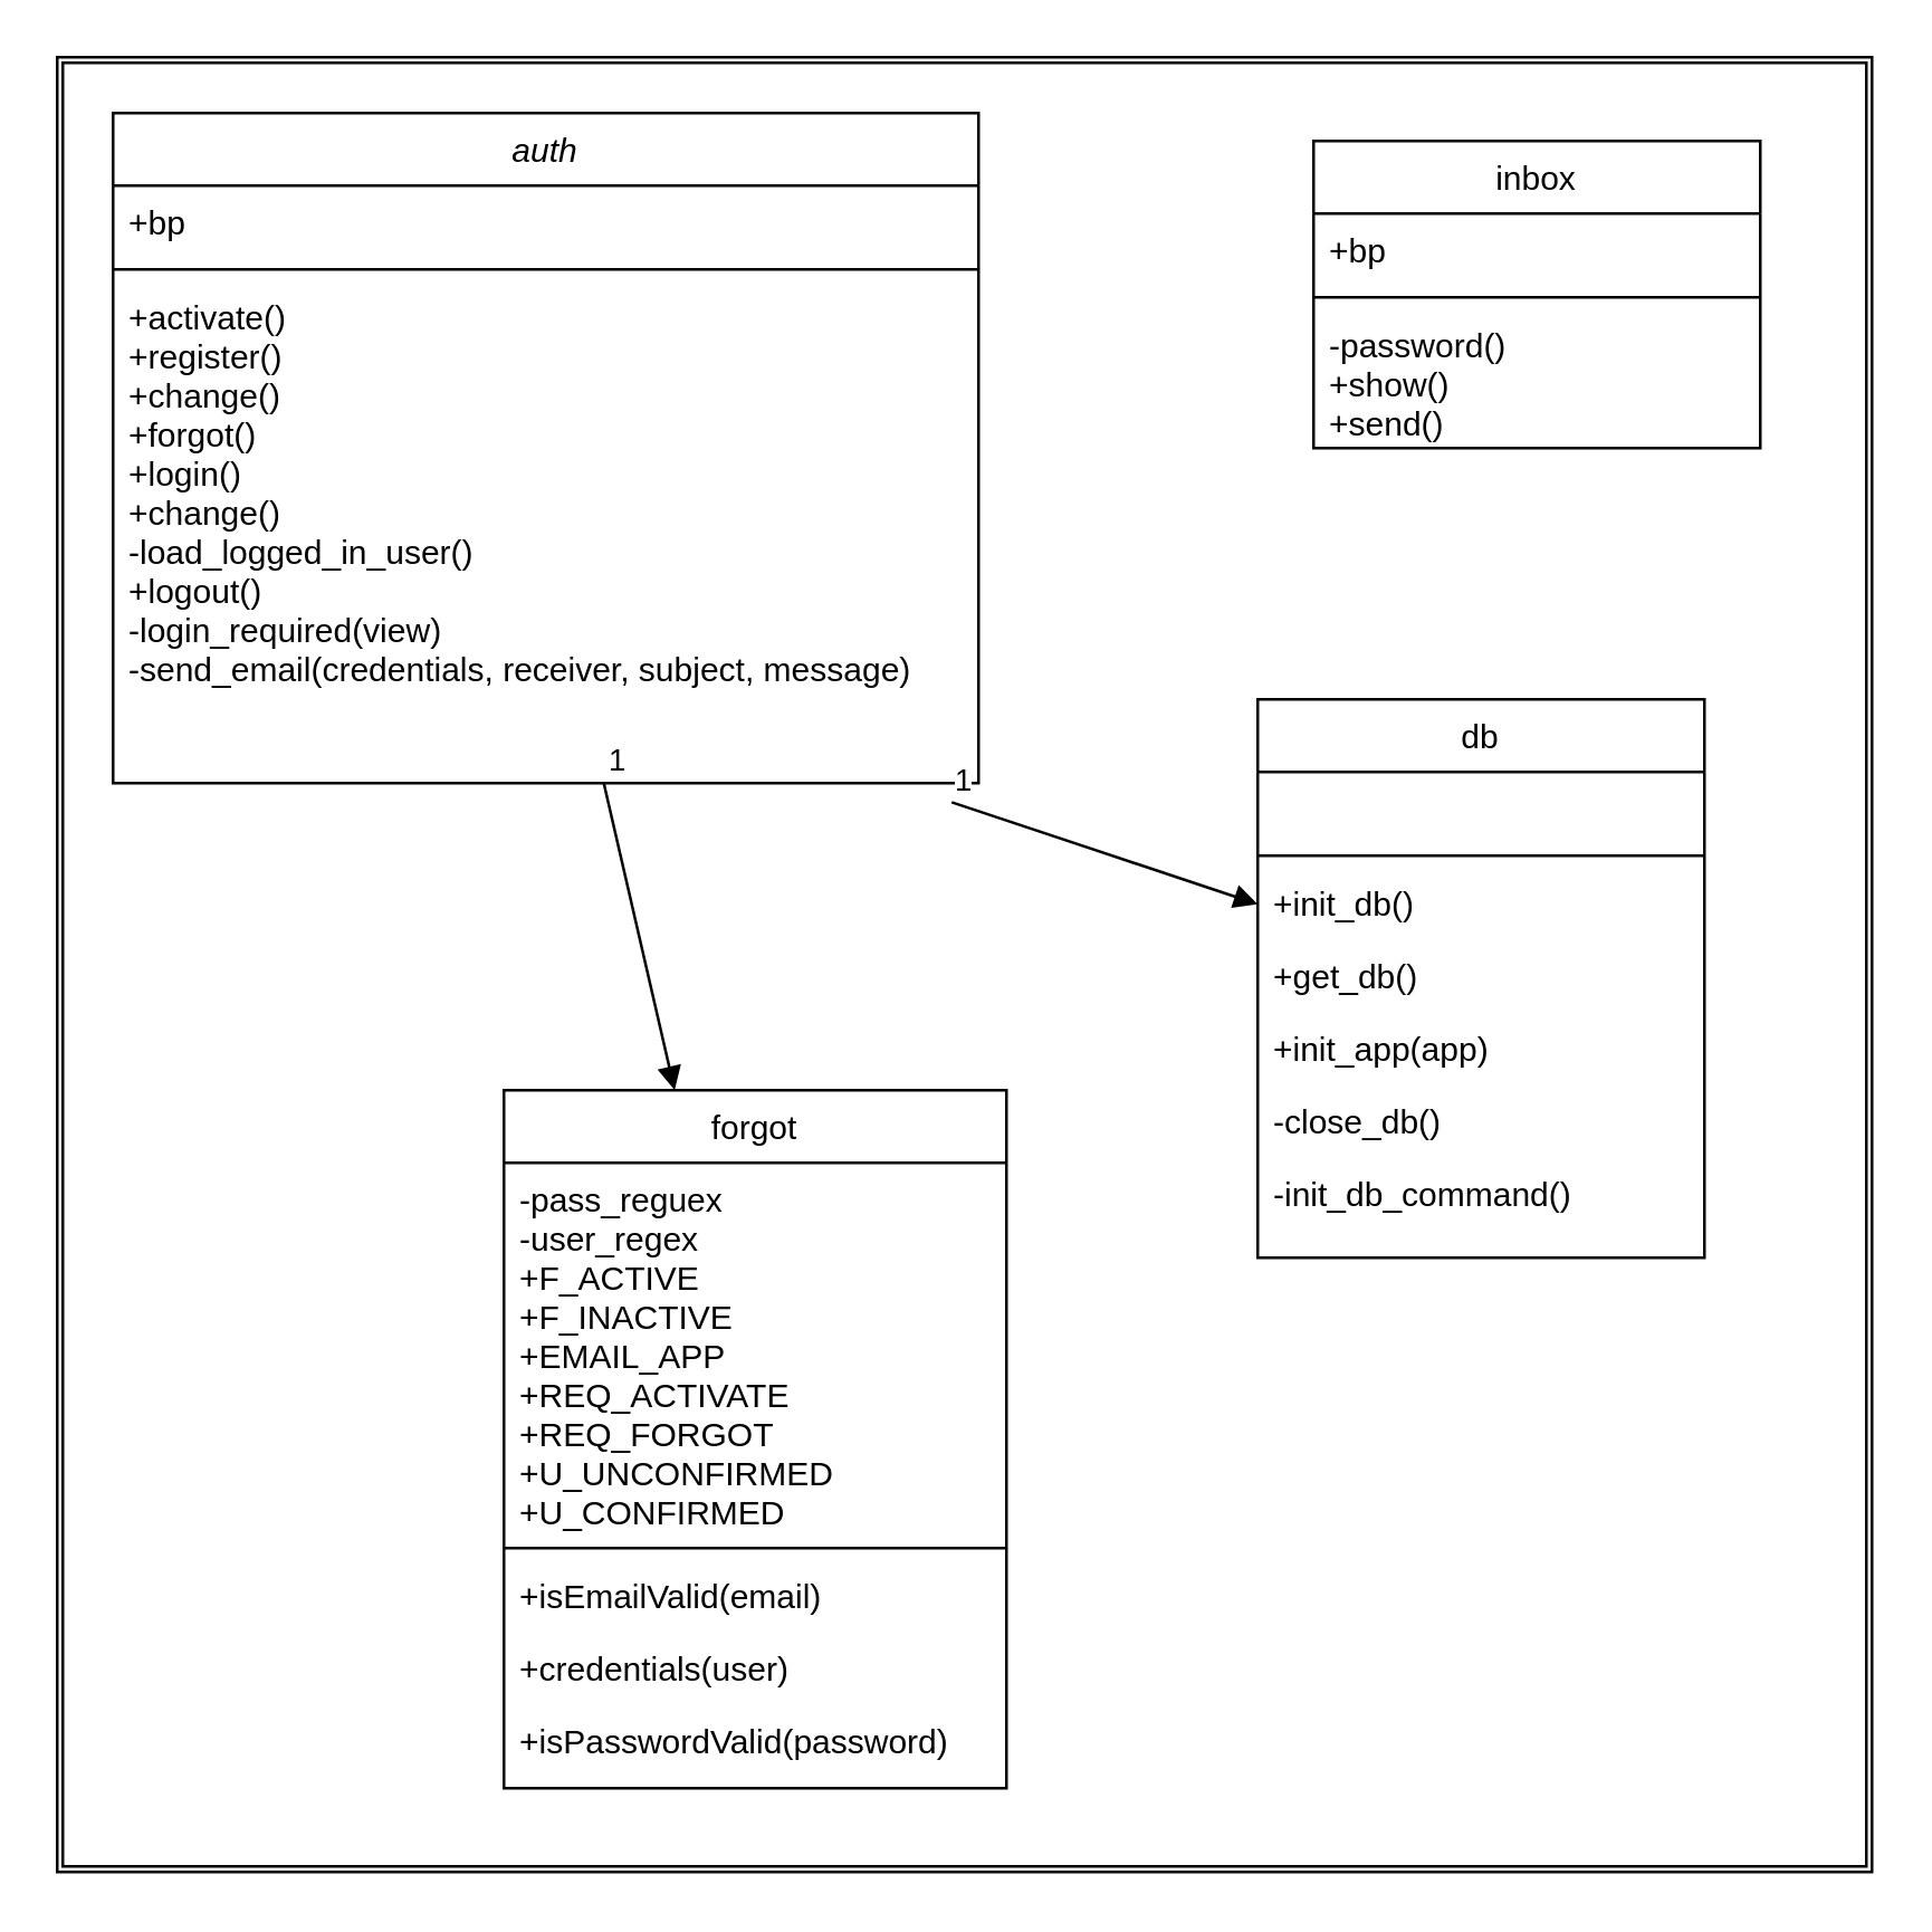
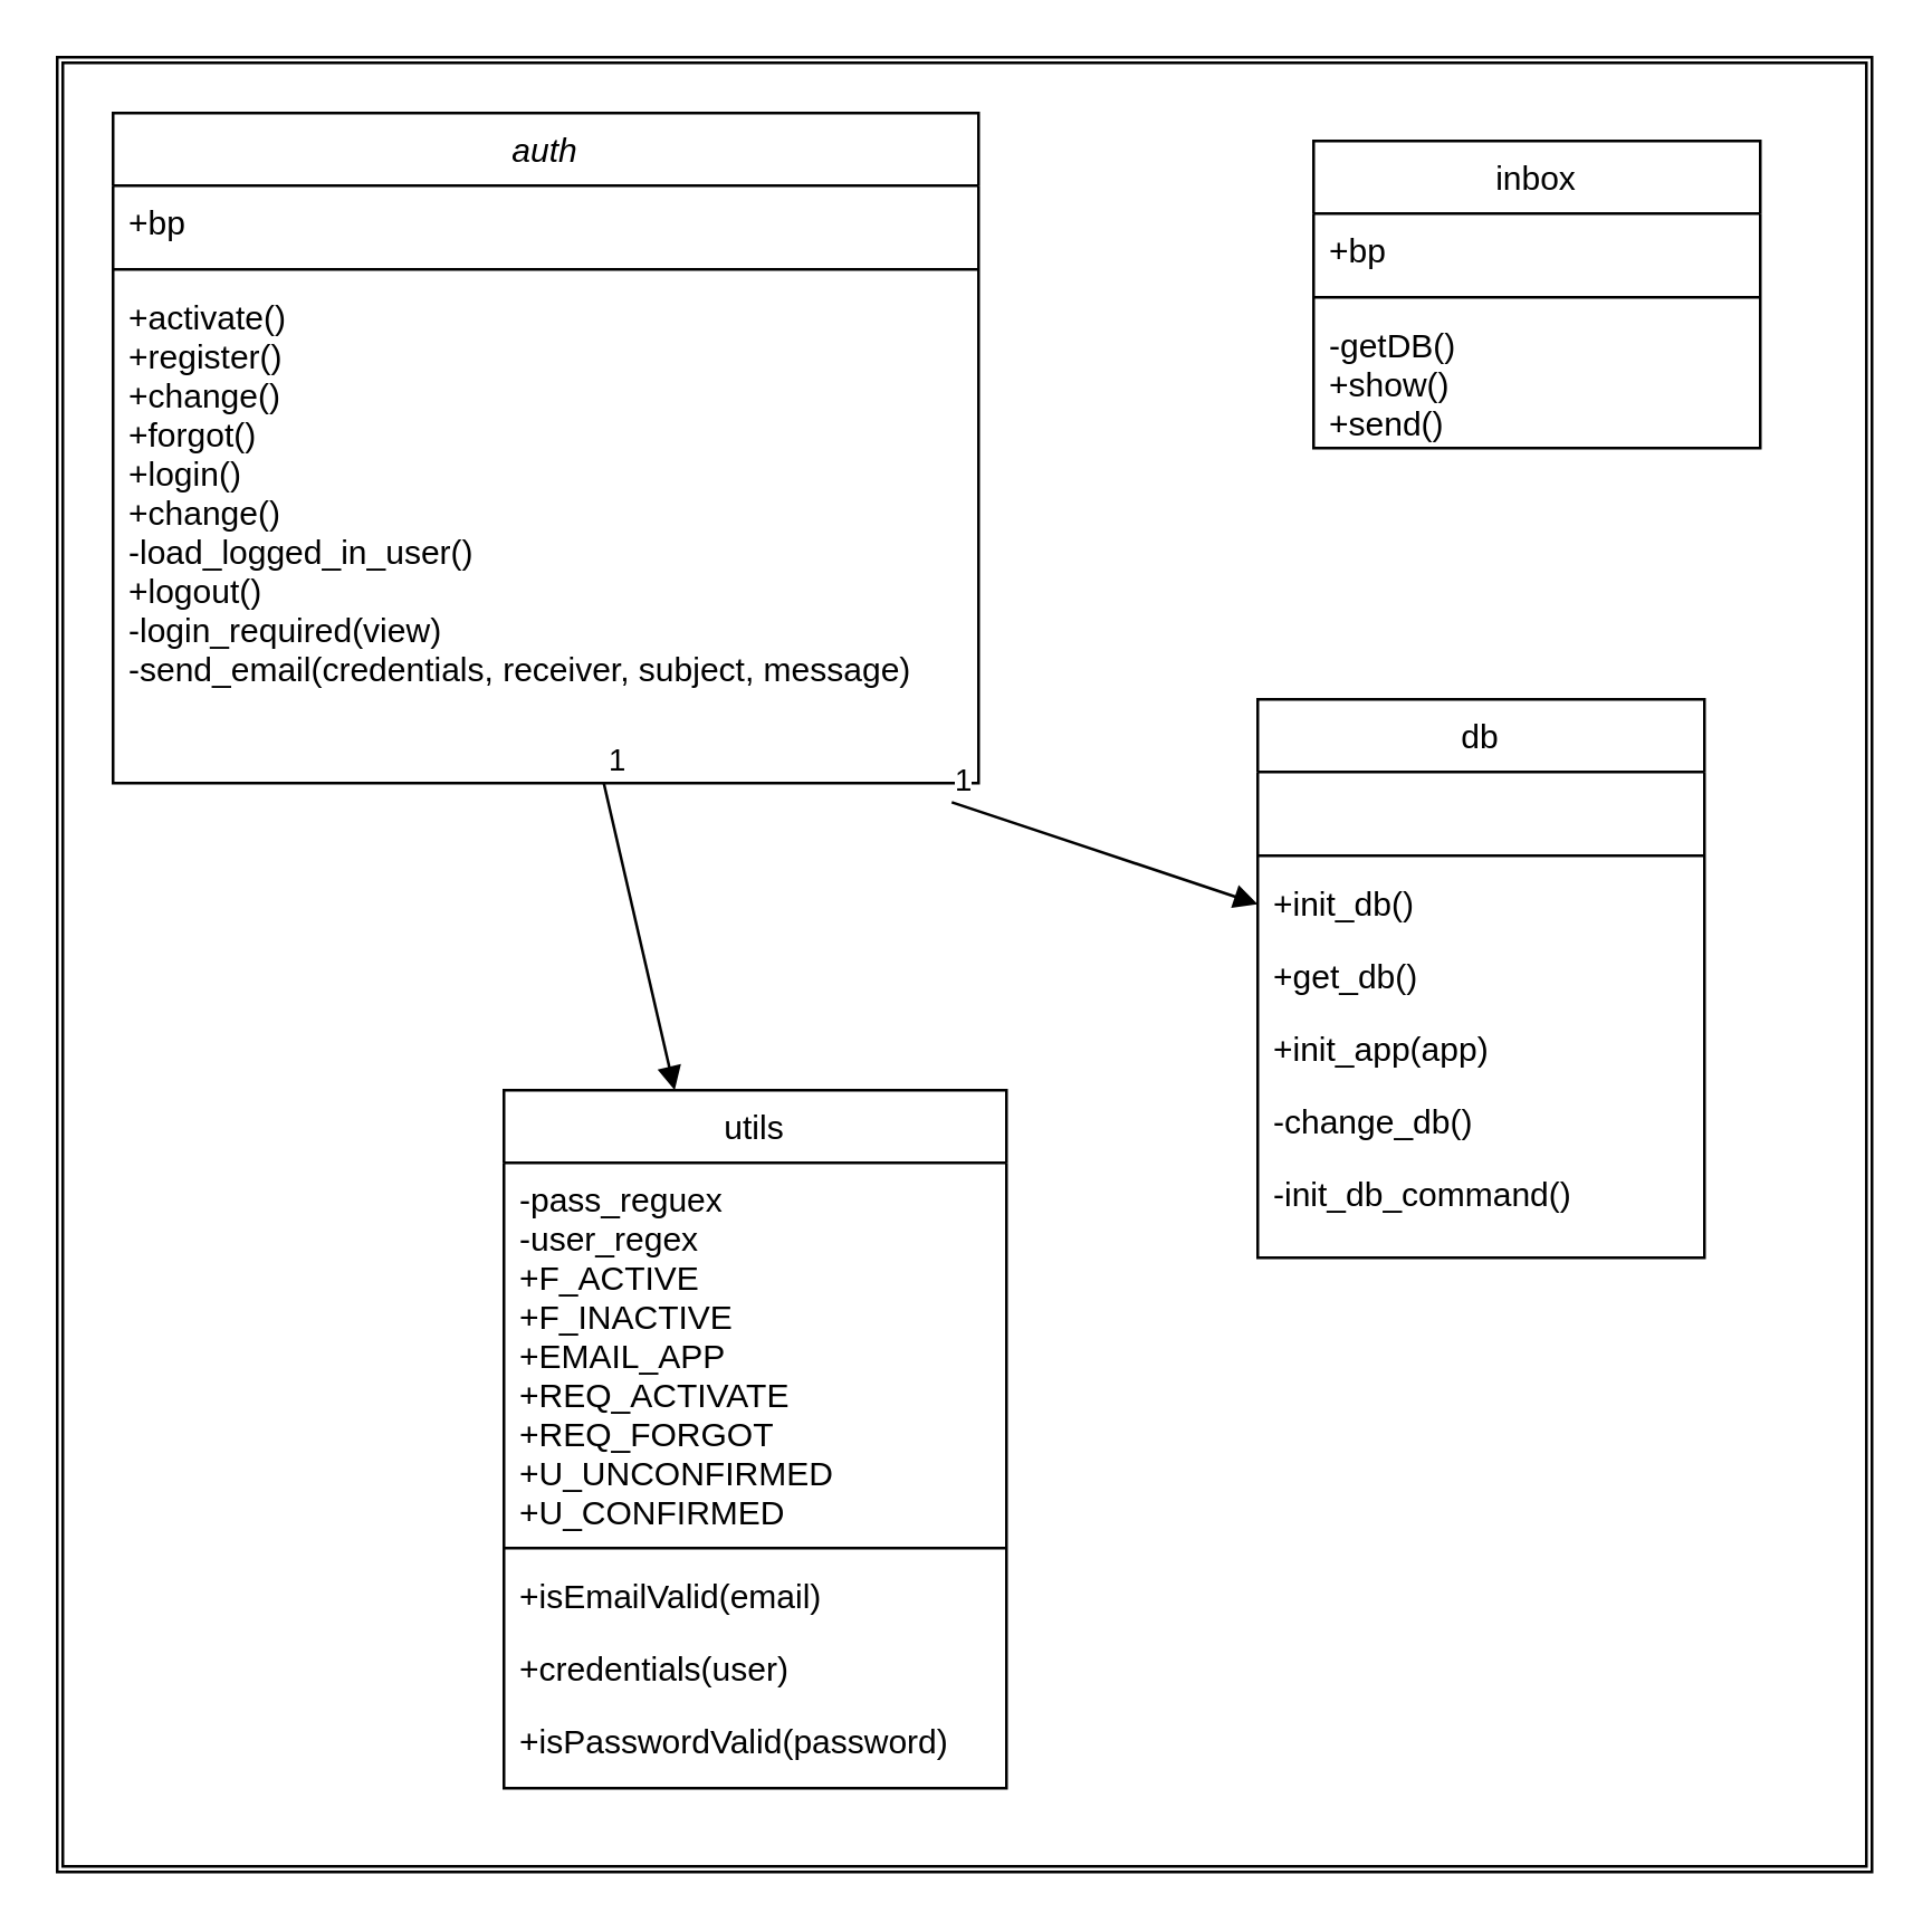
  <mxCell id="0" />
  <mxCell id="1" parent="0" />
  <mxCell id="2" value="" style="shape=ext;double=1;whiteSpace=wrap;html=1;aspect=fixed;" vertex="1" parent="1"><mxGeometry x="20" y="20" width="650" height="650" as="geometry" /></mxCell>
  <mxCell id="3" value="auth" style="swimlane;fontStyle=2;align=center;verticalAlign=top;childLayout=stackLayout;horizontal=1;startSize=26;horizontalStack=0;resizeParent=1;resizeLast=0;collapsible=1;marginBottom=0;rounded=0;shadow=0;strokeWidth=1;" parent="1" vertex="1"><mxGeometry x="40" y="40" width="310" height="240" as="geometry"><mxRectangle x="230" y="140" width="160" height="26" as="alternateBounds" /></mxGeometry></mxCell>
  <mxCell id="4" value="+bp" style="text;align=left;verticalAlign=top;spacingLeft=4;spacingRight=4;overflow=hidden;rotatable=0;points=[[0,0.5],[1,0.5]];portConstraint=eastwest;" parent="3" vertex="1"><mxGeometry y="26" width="310" height="26" as="geometry" /></mxCell>
  <mxCell id="5" value="" style="line;html=1;strokeWidth=1;align=left;verticalAlign=middle;spacingTop=-1;spacingLeft=3;spacingRight=3;rotatable=0;labelPosition=right;points=[];portConstraint=eastwest;" parent="3" vertex="1"><mxGeometry y="52" width="310" height="8" as="geometry" /></mxCell>
  <mxCell id="6" value="+activate()&#10;+register()&#10;+change()&#10;+forgot()&#10;+login()&#10;+change()&#10;-load_logged_in_user()&#10;+logout()&#10;-login_required(view)&#10;-send_email(credentials, receiver, subject, message)" style="text;align=left;verticalAlign=top;spacingLeft=4;spacingRight=4;overflow=hidden;rotatable=0;points=[[0,0.5],[1,0.5]];portConstraint=eastwest;" parent="3" vertex="1"><mxGeometry y="60" width="310" height="180" as="geometry" /></mxCell>
- <mxCell id="7" value="forgot" style="swimlane;fontStyle=0;align=center;verticalAlign=top;childLayout=stackLayout;horizontal=1;startSize=26;horizontalStack=0;resizeParent=1;resizeLast=0;collapsible=1;marginBottom=0;rounded=0;shadow=0;strokeWidth=1;" parent="1" vertex="1"><mxGeometry x="180" y="390" width="180" height="250" as="geometry"><mxRectangle x="130" y="380" width="160" height="26" as="alternateBounds" /></mxGeometry></mxCell>
+ <mxCell id="7" value="utils" style="swimlane;fontStyle=0;align=center;verticalAlign=top;childLayout=stackLayout;horizontal=1;startSize=26;horizontalStack=0;resizeParent=1;resizeLast=0;collapsible=1;marginBottom=0;rounded=0;shadow=0;strokeWidth=1;" parent="1" vertex="1"><mxGeometry x="180" y="390" width="180" height="250" as="geometry"><mxRectangle x="130" y="380" width="160" height="26" as="alternateBounds" /></mxGeometry></mxCell>
  <mxCell id="8" value="-pass_reguex&#10;-user_regex&#10;+F_ACTIVE&#10;+F_INACTIVE&#10;+EMAIL_APP&#10;+REQ_ACTIVATE&#10;+REQ_FORGOT&#10;+U_UNCONFIRMED&#10;+U_CONFIRMED&#10;" style="text;align=left;verticalAlign=top;spacingLeft=4;spacingRight=4;overflow=hidden;rotatable=0;points=[[0,0.5],[1,0.5]];portConstraint=eastwest;" parent="7" vertex="1"><mxGeometry y="26" width="180" height="134" as="geometry" /></mxCell>
  <mxCell id="9" value="" style="line;html=1;strokeWidth=1;align=left;verticalAlign=middle;spacingTop=-1;spacingLeft=3;spacingRight=3;rotatable=0;labelPosition=right;points=[];portConstraint=eastwest;" parent="7" vertex="1"><mxGeometry y="160" width="180" height="8" as="geometry" /></mxCell>
  <mxCell id="10" value="+isEmailValid(email)" style="text;align=left;verticalAlign=top;spacingLeft=4;spacingRight=4;overflow=hidden;rotatable=0;points=[[0,0.5],[1,0.5]];portConstraint=eastwest;fontStyle=0" parent="7" vertex="1"><mxGeometry y="168" width="180" height="26" as="geometry" /></mxCell>
  <mxCell id="11" value="+credentials(user)" style="text;align=left;verticalAlign=top;spacingLeft=4;spacingRight=4;overflow=hidden;rotatable=0;points=[[0,0.5],[1,0.5]];portConstraint=eastwest;" parent="7" vertex="1"><mxGeometry y="194" width="180" height="26" as="geometry" /></mxCell>
  <mxCell id="12" value="+isPasswordValid(password)" style="text;align=left;verticalAlign=top;spacingLeft=4;spacingRight=4;overflow=hidden;rotatable=0;points=[[0,0.5],[1,0.5]];portConstraint=eastwest;" vertex="1" parent="7"><mxGeometry y="220" width="180" height="26" as="geometry" /></mxCell>
  <mxCell id="13" value="inbox" style="swimlane;fontStyle=0;align=center;verticalAlign=top;childLayout=stackLayout;horizontal=1;startSize=26;horizontalStack=0;resizeParent=1;resizeLast=0;collapsible=1;marginBottom=0;rounded=0;shadow=0;strokeWidth=1;" parent="1" vertex="1"><mxGeometry x="470" y="50" width="160" height="110" as="geometry"><mxRectangle x="550" y="140" width="160" height="26" as="alternateBounds" /></mxGeometry></mxCell>
  <mxCell id="14" value="+bp" style="text;align=left;verticalAlign=top;spacingLeft=4;spacingRight=4;overflow=hidden;rotatable=0;points=[[0,0.5],[1,0.5]];portConstraint=eastwest;" parent="13" vertex="1"><mxGeometry y="26" width="160" height="26" as="geometry" /></mxCell>
  <mxCell id="15" value="" style="line;html=1;strokeWidth=1;align=left;verticalAlign=middle;spacingTop=-1;spacingLeft=3;spacingRight=3;rotatable=0;labelPosition=right;points=[];portConstraint=eastwest;" parent="13" vertex="1"><mxGeometry y="52" width="160" height="8" as="geometry" /></mxCell>
- <mxCell id="16" value="-password()&#10;+show()&#10;+send()" style="text;align=left;verticalAlign=top;spacingLeft=4;spacingRight=4;overflow=hidden;rotatable=0;points=[[0,0.5],[1,0.5]];portConstraint=eastwest;" parent="13" vertex="1"><mxGeometry y="60" width="160" height="50" as="geometry" /></mxCell>
+ <mxCell id="16" value="-getDB()&#10;+show()&#10;+send()" style="text;align=left;verticalAlign=top;spacingLeft=4;spacingRight=4;overflow=hidden;rotatable=0;points=[[0,0.5],[1,0.5]];portConstraint=eastwest;" parent="13" vertex="1"><mxGeometry y="60" width="160" height="50" as="geometry" /></mxCell>
  <mxCell id="17" value="db" style="swimlane;fontStyle=0;align=center;verticalAlign=top;childLayout=stackLayout;horizontal=1;startSize=26;horizontalStack=0;resizeParent=1;resizeLast=0;collapsible=1;marginBottom=0;rounded=0;shadow=0;strokeWidth=1;" vertex="1" parent="1"><mxGeometry x="450" y="250" width="160" height="200" as="geometry"><mxRectangle x="550" y="140" width="160" height="26" as="alternateBounds" /></mxGeometry></mxCell>
  <mxCell id="18" value=" " style="text;align=left;verticalAlign=top;spacingLeft=4;spacingRight=4;overflow=hidden;rotatable=0;points=[[0,0.5],[1,0.5]];portConstraint=eastwest;" vertex="1" parent="17"><mxGeometry y="26" width="160" height="26" as="geometry" /></mxCell>
  <mxCell id="19" value="" style="line;html=1;strokeWidth=1;align=left;verticalAlign=middle;spacingTop=-1;spacingLeft=3;spacingRight=3;rotatable=0;labelPosition=right;points=[];portConstraint=eastwest;" vertex="1" parent="17"><mxGeometry y="52" width="160" height="8" as="geometry" /></mxCell>
  <mxCell id="20" value="+init_db()" style="text;align=left;verticalAlign=top;spacingLeft=4;spacingRight=4;overflow=hidden;rotatable=0;points=[[0,0.5],[1,0.5]];portConstraint=eastwest;" vertex="1" parent="17"><mxGeometry y="60" width="160" height="26" as="geometry" /></mxCell>
  <mxCell id="21" value="+get_db()" style="text;align=left;verticalAlign=top;spacingLeft=4;spacingRight=4;overflow=hidden;rotatable=0;points=[[0,0.5],[1,0.5]];portConstraint=eastwest;" vertex="1" parent="17"><mxGeometry y="86" width="160" height="26" as="geometry" /></mxCell>
  <mxCell id="22" value="+init_app(app)" style="text;align=left;verticalAlign=top;spacingLeft=4;spacingRight=4;overflow=hidden;rotatable=0;points=[[0,0.5],[1,0.5]];portConstraint=eastwest;" vertex="1" parent="17"><mxGeometry y="112" width="160" height="26" as="geometry" /></mxCell>
- <mxCell id="23" value="-close_db()" style="text;align=left;verticalAlign=top;spacingLeft=4;spacingRight=4;overflow=hidden;rotatable=0;points=[[0,0.5],[1,0.5]];portConstraint=eastwest;" vertex="1" parent="17"><mxGeometry y="138" width="160" height="26" as="geometry" /></mxCell>
+ <mxCell id="23" value="-change_db()" style="text;align=left;verticalAlign=top;spacingLeft=4;spacingRight=4;overflow=hidden;rotatable=0;points=[[0,0.5],[1,0.5]];portConstraint=eastwest;" vertex="1" parent="17"><mxGeometry y="138" width="160" height="26" as="geometry" /></mxCell>
  <mxCell id="24" value="-init_db_command()" style="text;align=left;verticalAlign=top;spacingLeft=4;spacingRight=4;overflow=hidden;rotatable=0;points=[[0,0.5],[1,0.5]];portConstraint=eastwest;" vertex="1" parent="17"><mxGeometry y="164" width="160" height="26" as="geometry" /></mxCell>
  <mxCell id="25" value="" style="endArrow=block;endFill=1;html=1;align=left;verticalAlign=top;rounded=0;" edge="1" parent="1" source="6" target="7"><mxGeometry x="-1" relative="1" as="geometry"><mxPoint x="190" y="370" as="sourcePoint" /><mxPoint x="350" y="370" as="targetPoint" /></mxGeometry></mxCell>
  <mxCell id="26" value="1" style="edgeLabel;resizable=0;html=1;align=left;verticalAlign=bottom;" connectable="0" vertex="1" parent="25"><mxGeometry x="-1" relative="1" as="geometry" /></mxCell>
  <mxCell id="27" value="" style="endArrow=block;endFill=1;html=1;align=left;verticalAlign=top;rounded=0;exitX=0.969;exitY=1.038;exitDx=0;exitDy=0;exitPerimeter=0;" edge="1" parent="1" source="6" target="17"><mxGeometry x="-1" relative="1" as="geometry"><mxPoint x="390" y="170" as="sourcePoint" /><mxPoint x="320" y="340.062" as="targetPoint" /></mxGeometry></mxCell>
  <mxCell id="28" value="1" style="edgeLabel;resizable=0;html=1;align=left;verticalAlign=bottom;" connectable="0" vertex="1" parent="27"><mxGeometry x="-1" relative="1" as="geometry" /></mxCell>
